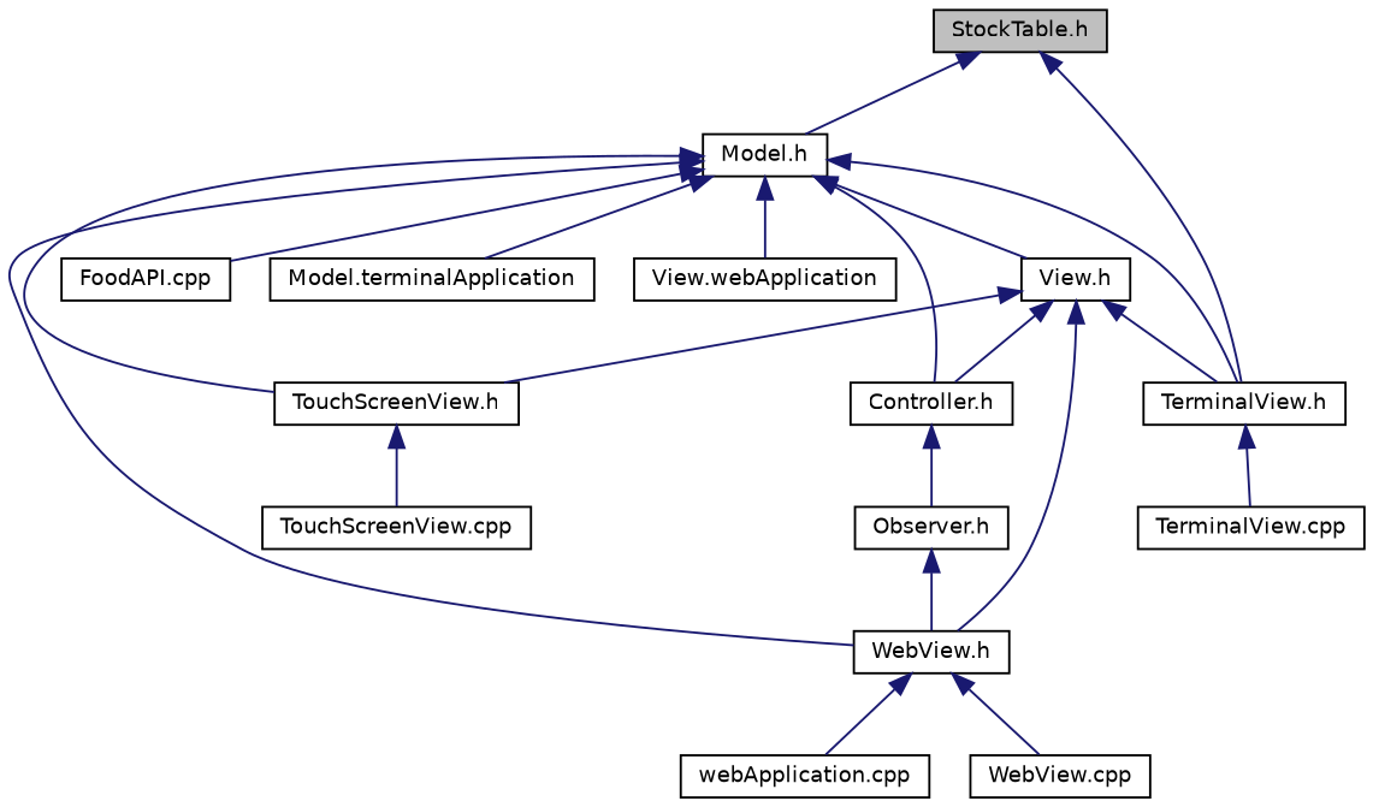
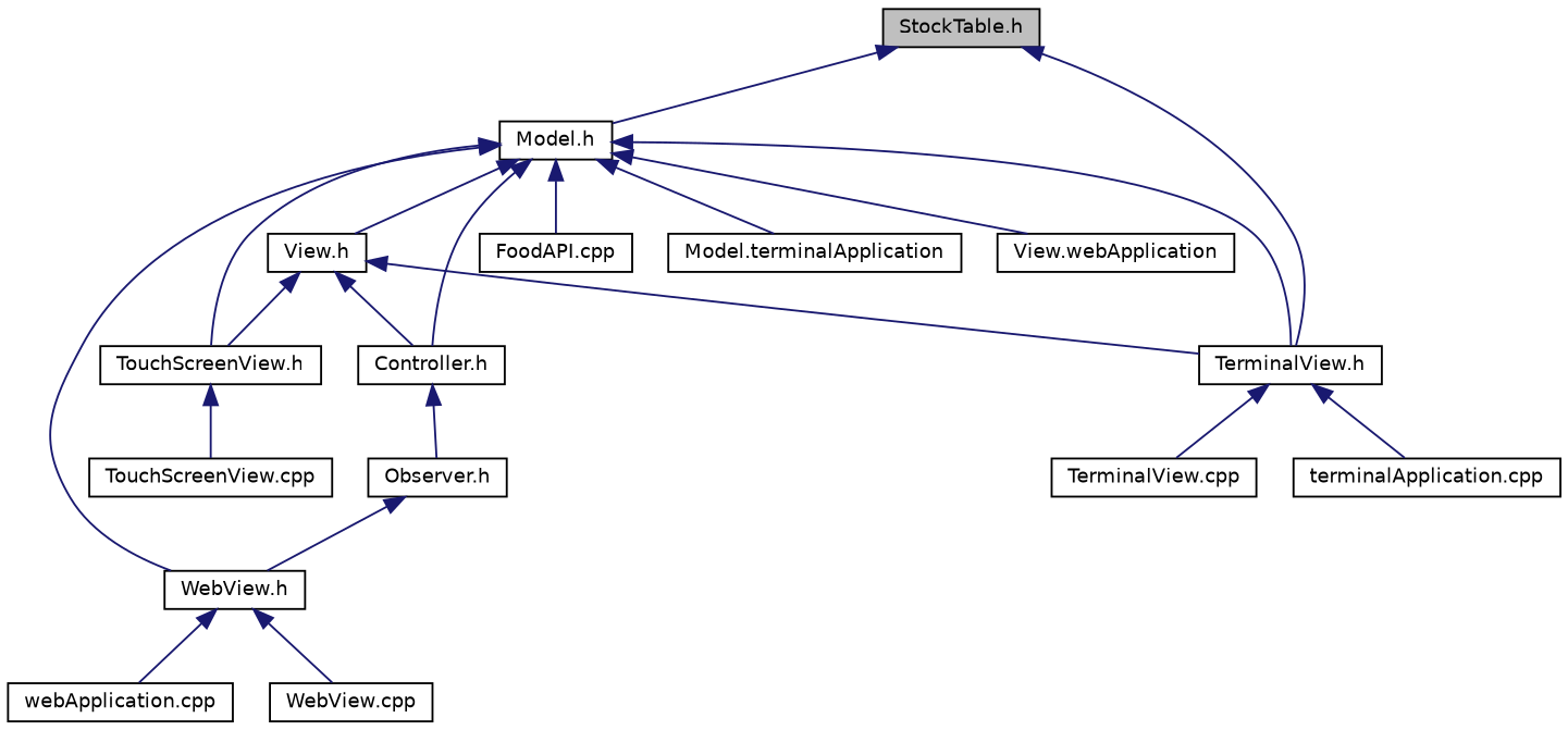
  digraph {
    node [color=black fillcolor=white fontname=Helvetica fontsize=10 shape=record style=filled]
    edge [color=midnightblue dir=back fontname=Helvetica fontsize=10 labelfontname=Helvetica labelfontsize=10 style=solid]
    n1 [fillcolor=grey75 fontcolor=black height=0.2 label="StockTable.h" width=0.4]
    n2 [height=0.2 label="Model.h" width=0.4]
    n3 [height=0.2 label="TerminalView.h" width=0.4]
    n4 [height=0.2 label="Controller.h" width=0.4]
    n5 [height=0.2 label="View.h" width=0.4]
    n6 [height=0.2 label="TouchScreenView.h" width=0.4]
    n7 [height=0.2 label="WebView.h" width=0.4]
    n8 [height=0.2 label="FoodAPI.cpp" width=0.4]
    n9 [height=0.2 label="Model.terminalApplication" width=0.4]
    n10 [height=0.2 label="View.webApplication" width=0.4]
+   n11 [height=0.2 label="terminalApplication.cpp" width=0.4]
    n12 [height=0.2 label="TerminalView.cpp" width=0.4]
    n13 [height=0.2 label="Observer.h" width=0.4]
    n14 [height=0.2 label="TouchScreenView.cpp" width=0.4]
    n15 [height=0.2 label="webApplication.cpp" width=0.4]
    n16 [height=0.2 label="WebView.cpp" width=0.4]
    n1 -> n2
    n1 -> n3
    n2 -> n3
    n2 -> n4
    n2 -> n5
    n2 -> n6
    n2 -> n7
    n2 -> n8
    n2 -> n9
    n2 -> n10
+   n3 -> n11
    n3 -> n12
    n4 -> n13
    n5 -> n3
    n5 -> n4
    n5 -> n6
-   n5 -> n7
    n6 -> n14
    n7 -> n15
    n7 -> n16
    n13 -> n7
  }
